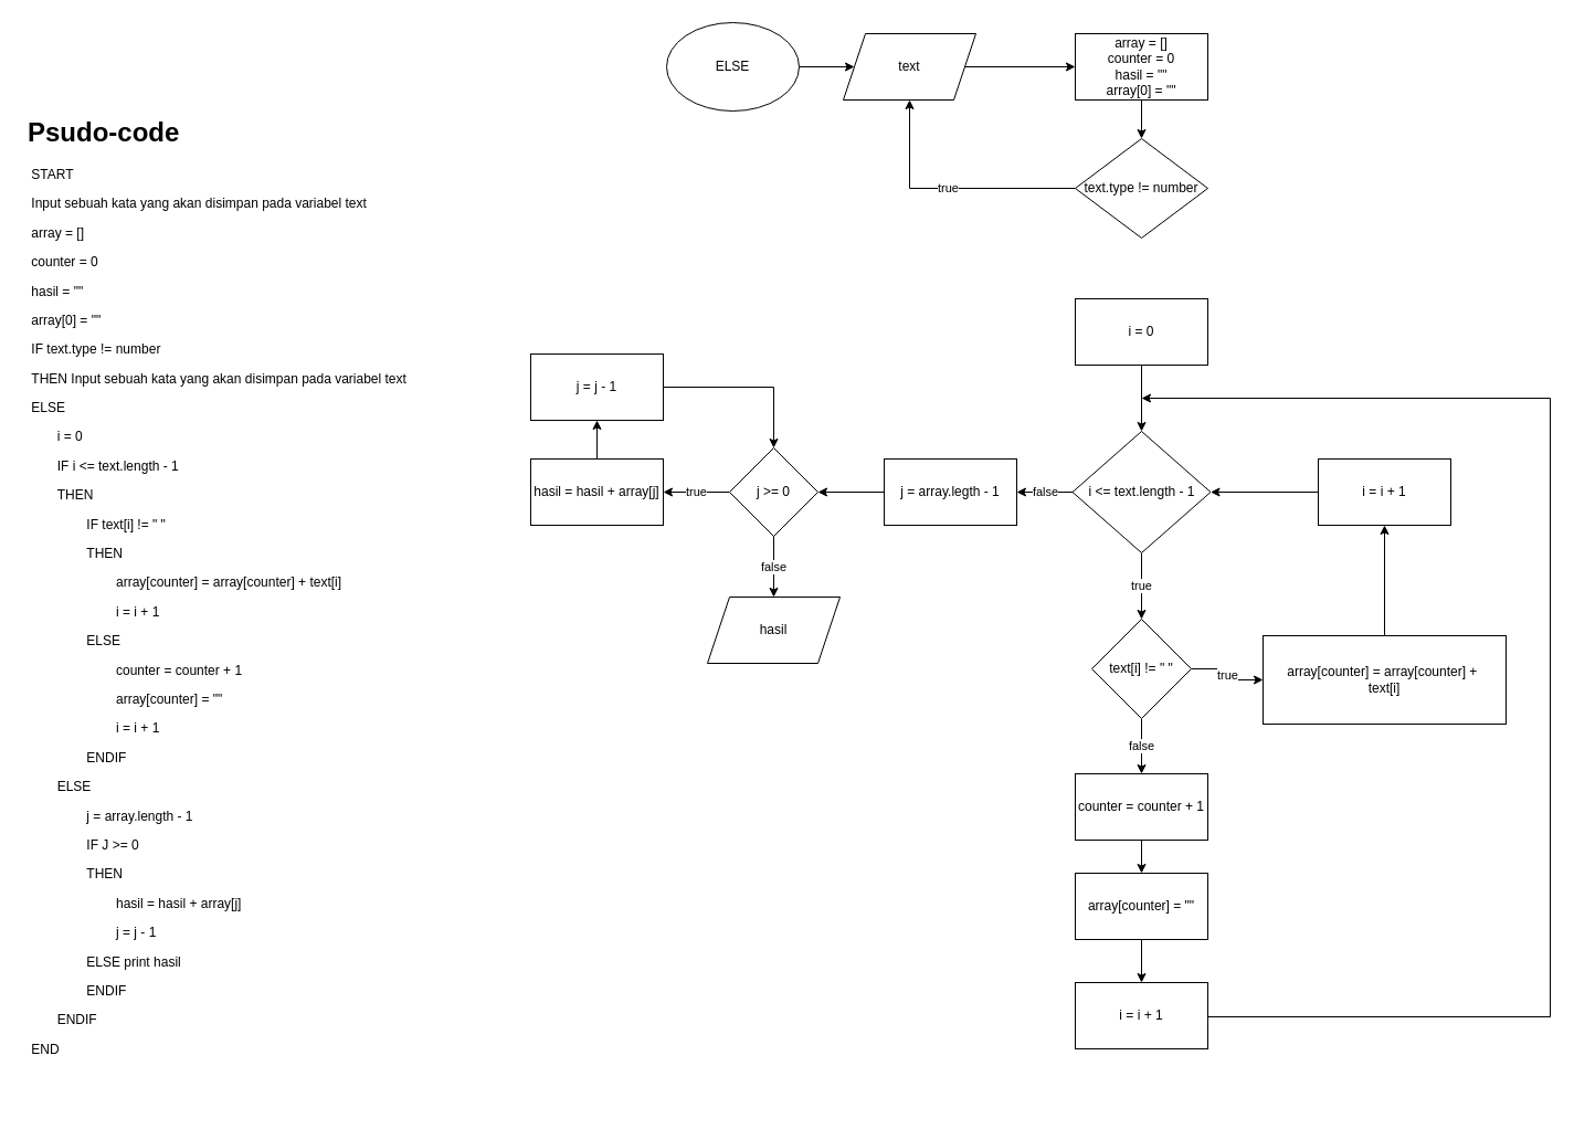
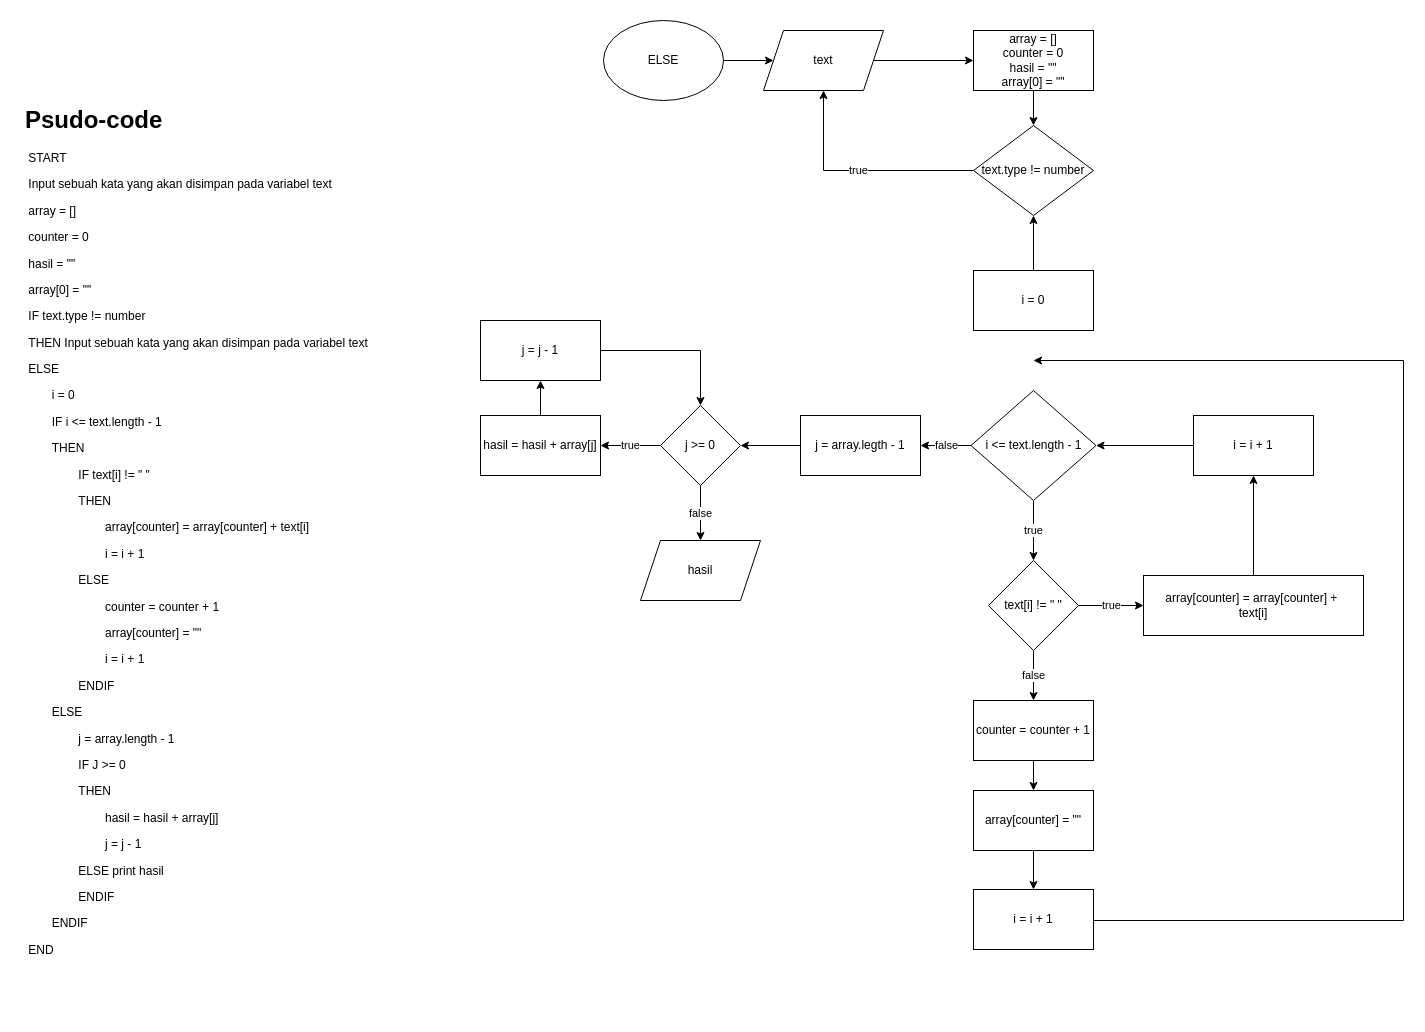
  <mxCell id="0" />
  <mxCell id="1" parent="0" />
  <mxCell id="2" style="edgeStyle=orthogonalEdgeStyle;rounded=0;orthogonalLoop=1;jettySize=auto;html=1;" parent="1" source="3" target="5" edge="1"><mxGeometry relative="1" as="geometry" /></mxCell>
  <mxCell id="3" value="ELSE" style="ellipse;whiteSpace=wrap;html=1;" parent="1" vertex="1"><mxGeometry x="603" y="20" width="120" height="80" as="geometry" /></mxCell>
  <mxCell id="4" style="edgeStyle=orthogonalEdgeStyle;rounded=0;orthogonalLoop=1;jettySize=auto;html=1;entryX=0;entryY=0.5;entryDx=0;entryDy=0;" parent="1" source="5" target="7" edge="1"><mxGeometry relative="1" as="geometry" /></mxCell>
  <mxCell id="5" value="text" style="shape=parallelogram;perimeter=parallelogramPerimeter;whiteSpace=wrap;html=1;fixedSize=1;" parent="1" vertex="1"><mxGeometry x="763" y="30" width="120" height="60" as="geometry" /></mxCell>
  <mxCell id="6" style="edgeStyle=orthogonalEdgeStyle;rounded=0;orthogonalLoop=1;jettySize=auto;html=1;entryX=0.5;entryY=0;entryDx=0;entryDy=0;" parent="1" source="7" target="9" edge="1"><mxGeometry relative="1" as="geometry" /></mxCell>
  <mxCell id="7" value="array = []&lt;br&gt;counter = 0&lt;br&gt;hasil = &quot;&quot;&lt;br&gt;array[0] = &quot;&quot;" style="rounded=0;whiteSpace=wrap;html=1;" parent="1" vertex="1"><mxGeometry x="973" y="30" width="120" height="60" as="geometry" /></mxCell>
  <mxCell id="8" value="true" style="edgeStyle=orthogonalEdgeStyle;rounded=0;orthogonalLoop=1;jettySize=auto;html=1;entryX=0.5;entryY=1;entryDx=0;entryDy=0;" parent="1" source="9" target="5" edge="1"><mxGeometry relative="1" as="geometry" /></mxCell>
  <mxCell id="9" value="text.type != number" style="rhombus;whiteSpace=wrap;html=1;" parent="1" vertex="1"><mxGeometry x="973" y="125" width="120" height="90" as="geometry" /></mxCell>
- <mxCell id="10" style="edgeStyle=orthogonalEdgeStyle;rounded=0;orthogonalLoop=1;jettySize=auto;html=1;entryX=0.5;entryY=0;entryDx=0;entryDy=0;" parent="1" source="11" target="14" edge="1"><mxGeometry relative="1" as="geometry" /></mxCell>
+ <mxCell id="10" style="edgeStyle=orthogonalEdgeStyle;rounded=0;orthogonalLoop=1;jettySize=auto;html=1;" parent="1" source="11" target="9" edge="1"><mxGeometry relative="1" as="geometry" /></mxCell>
  <mxCell id="11" value="i = 0" style="rounded=0;whiteSpace=wrap;html=1;" parent="1" vertex="1"><mxGeometry x="973" y="270" width="120" height="60" as="geometry" /></mxCell>
  <mxCell id="12" value="true" style="edgeStyle=orthogonalEdgeStyle;rounded=0;orthogonalLoop=1;jettySize=auto;html=1;entryX=0.5;entryY=0;entryDx=0;entryDy=0;" parent="1" source="14" target="17" edge="1"><mxGeometry relative="1" as="geometry" /></mxCell>
  <mxCell id="13" value="false" style="edgeStyle=orthogonalEdgeStyle;rounded=0;orthogonalLoop=1;jettySize=auto;html=1;" parent="1" source="14" target="27" edge="1"><mxGeometry relative="1" as="geometry" /></mxCell>
  <mxCell id="14" value="i &amp;lt;= text.length - 1" style="rhombus;whiteSpace=wrap;html=1;" parent="1" vertex="1"><mxGeometry x="970.5" y="390" width="125" height="110" as="geometry" /></mxCell>
  <mxCell id="15" value="false" style="edgeStyle=orthogonalEdgeStyle;rounded=0;orthogonalLoop=1;jettySize=auto;html=1;" parent="1" source="17" target="19" edge="1"><mxGeometry relative="1" as="geometry" /></mxCell>
  <mxCell id="16" value="true" style="edgeStyle=orthogonalEdgeStyle;rounded=0;orthogonalLoop=1;jettySize=auto;html=1;entryX=0;entryY=0.5;entryDx=0;entryDy=0;" parent="1" source="17" target="22" edge="1"><mxGeometry relative="1" as="geometry" /></mxCell>
  <mxCell id="17" value="text[i] != &quot; &quot;" style="rhombus;whiteSpace=wrap;html=1;" parent="1" vertex="1"><mxGeometry x="988" y="560" width="90" height="90" as="geometry" /></mxCell>
  <mxCell id="18" style="edgeStyle=orthogonalEdgeStyle;rounded=0;orthogonalLoop=1;jettySize=auto;html=1;" edge="1" parent="1" source="19" target="38"><mxGeometry relative="1" as="geometry" /></mxCell>
  <mxCell id="19" value="counter = counter + 1" style="rounded=0;whiteSpace=wrap;html=1;" parent="1" vertex="1"><mxGeometry x="973" y="700" width="120" height="60" as="geometry" /></mxCell>
  <mxCell id="20" style="edgeStyle=orthogonalEdgeStyle;rounded=0;orthogonalLoop=1;jettySize=auto;html=1;exitX=1;exitY=0.5;exitDx=0;exitDy=0;" parent="1" source="25" edge="1"><mxGeometry relative="1" as="geometry"><mxPoint x="1033" y="360" as="targetPoint" /><Array as="points"><mxPoint x="1093" y="920" /><mxPoint x="1403" y="920" /><mxPoint x="1403" y="360" /></Array></mxGeometry></mxCell>
  <mxCell id="21" style="edgeStyle=orthogonalEdgeStyle;rounded=0;orthogonalLoop=1;jettySize=auto;html=1;entryX=0.5;entryY=1;entryDx=0;entryDy=0;" parent="1" source="22" target="24" edge="1"><mxGeometry relative="1" as="geometry" /></mxCell>
- <mxCell id="22" value="array[counter] = array[counter] +&amp;nbsp;&lt;br&gt;text[i]" style="rounded=0;whiteSpace=wrap;html=1;" parent="1" vertex="1"><mxGeometry x="1143" y="575" width="220" height="80" as="geometry" /></mxCell>
+ <mxCell id="22" value="array[counter] = array[counter] +&amp;nbsp;&lt;br&gt;text[i]" style="rounded=0;whiteSpace=wrap;html=1;" parent="1" vertex="1"><mxGeometry x="1143" y="575" width="220" height="60" as="geometry" /></mxCell>
  <mxCell id="23" style="edgeStyle=orthogonalEdgeStyle;rounded=0;orthogonalLoop=1;jettySize=auto;html=1;entryX=1;entryY=0.5;entryDx=0;entryDy=0;" parent="1" source="24" target="14" edge="1"><mxGeometry relative="1" as="geometry" /></mxCell>
  <mxCell id="24" value="i = i + 1" style="rounded=0;whiteSpace=wrap;html=1;" parent="1" vertex="1"><mxGeometry x="1193" y="415" width="120" height="60" as="geometry" /></mxCell>
  <mxCell id="25" value="i = i + 1" style="rounded=0;whiteSpace=wrap;html=1;" parent="1" vertex="1"><mxGeometry x="973" y="889" width="120" height="60" as="geometry" /></mxCell>
  <mxCell id="26" style="edgeStyle=orthogonalEdgeStyle;rounded=0;orthogonalLoop=1;jettySize=auto;html=1;entryX=1;entryY=0.5;entryDx=0;entryDy=0;" parent="1" source="27" target="30" edge="1"><mxGeometry relative="1" as="geometry" /></mxCell>
  <mxCell id="27" value="j = array.legth - 1" style="rounded=0;whiteSpace=wrap;html=1;" parent="1" vertex="1"><mxGeometry x="800" y="415" width="120" height="60" as="geometry" /></mxCell>
  <mxCell id="28" value="true" style="edgeStyle=orthogonalEdgeStyle;rounded=0;orthogonalLoop=1;jettySize=auto;html=1;entryX=1;entryY=0.5;entryDx=0;entryDy=0;" parent="1" source="30" target="32" edge="1"><mxGeometry relative="1" as="geometry" /></mxCell>
  <mxCell id="29" value="false" style="edgeStyle=orthogonalEdgeStyle;rounded=0;orthogonalLoop=1;jettySize=auto;html=1;entryX=0.5;entryY=0;entryDx=0;entryDy=0;" parent="1" source="30" target="35" edge="1"><mxGeometry relative="1" as="geometry" /></mxCell>
  <mxCell id="30" value="j &amp;gt;= 0" style="rhombus;whiteSpace=wrap;html=1;" parent="1" vertex="1"><mxGeometry x="660" y="405" width="80" height="80" as="geometry" /></mxCell>
  <mxCell id="31" style="edgeStyle=orthogonalEdgeStyle;rounded=0;orthogonalLoop=1;jettySize=auto;html=1;entryX=0.5;entryY=1;entryDx=0;entryDy=0;" parent="1" source="32" target="34" edge="1"><mxGeometry relative="1" as="geometry" /></mxCell>
  <mxCell id="32" value="hasil = hasil + array[j]" style="rounded=0;whiteSpace=wrap;html=1;" parent="1" vertex="1"><mxGeometry x="480" y="415" width="120" height="60" as="geometry" /></mxCell>
  <mxCell id="33" style="edgeStyle=orthogonalEdgeStyle;rounded=0;orthogonalLoop=1;jettySize=auto;html=1;entryX=0.5;entryY=0;entryDx=0;entryDy=0;" parent="1" source="34" target="30" edge="1"><mxGeometry relative="1" as="geometry" /></mxCell>
  <mxCell id="34" value="j = j - 1" style="rounded=0;whiteSpace=wrap;html=1;" parent="1" vertex="1"><mxGeometry x="480" y="320" width="120" height="60" as="geometry" /></mxCell>
  <mxCell id="35" value="hasil" style="shape=parallelogram;perimeter=parallelogramPerimeter;whiteSpace=wrap;html=1;fixedSize=1;" parent="1" vertex="1"><mxGeometry x="640" y="540" width="120" height="60" as="geometry" /></mxCell>
  <mxCell id="36" value="&lt;h1&gt;Psudo-code&lt;/h1&gt;&lt;p&gt;&amp;nbsp;START&lt;/p&gt;&lt;p&gt;&amp;nbsp;Input sebuah kata yang akan disimpan pada variabel text&lt;/p&gt;&lt;p&gt;&amp;nbsp;array = []&lt;br&gt;&lt;/p&gt;&lt;p&gt;&amp;nbsp;counter = 0&lt;/p&gt;&lt;p&gt;&amp;nbsp;hasil = &quot;&quot;&lt;/p&gt;&lt;p&gt;&amp;nbsp;array[0] = &quot;&quot;&lt;/p&gt;&lt;p&gt;&amp;nbsp;IF text.type != number&lt;/p&gt;&lt;p&gt;&amp;nbsp;THEN Input sebuah kata yang akan disimpan pada variabel text&lt;/p&gt;&lt;p&gt;&amp;nbsp;ELSE&amp;nbsp;&lt;/p&gt;&lt;p&gt;&lt;span style=&quot;background-color: initial;&quot;&gt;&lt;span style=&quot;white-space: pre;&quot;&gt;&#09;&lt;/span&gt;i = 0&lt;/span&gt;&lt;/p&gt;&lt;p&gt;&amp;nbsp;&lt;span style=&quot;white-space: pre;&quot;&gt;&#09;&lt;/span&gt;IF i &amp;lt;= text.length - 1&lt;/p&gt;&lt;p&gt;&amp;nbsp;&lt;span style=&quot;white-space: pre;&quot;&gt;&#09;&lt;/span&gt;THEN&lt;/p&gt;&lt;p&gt;&lt;span style=&quot;white-space: pre;&quot;&gt;&#09;&lt;/span&gt;&lt;span style=&quot;white-space: pre;&quot;&gt;&#09;&lt;/span&gt;IF text[i] != &quot; &quot;&lt;/p&gt;&lt;p&gt;&amp;nbsp;&lt;span style=&quot;white-space: pre;&quot;&gt;&#09;&lt;/span&gt;&lt;span style=&quot;white-space: pre;&quot;&gt;&#09;&lt;/span&gt;THEN&lt;/p&gt;&lt;p&gt;&amp;nbsp;&lt;span style=&quot;white-space: pre;&quot;&gt;&#09;&lt;/span&gt;&lt;span style=&quot;white-space: pre;&quot;&gt;&#09;&lt;span style=&quot;white-space: pre;&quot;&gt;&#09;&lt;/span&gt;&lt;/span&gt;array[counter] = array[counter] + text[i]&lt;/p&gt;&lt;p&gt;&lt;span style=&quot;white-space: pre;&quot;&gt;&#09;&lt;/span&gt;&lt;span style=&quot;white-space: pre;&quot;&gt;&#09;&lt;span style=&quot;white-space: pre;&quot;&gt;&#09;&lt;/span&gt;&lt;/span&gt;i = i + 1&lt;/p&gt;&lt;p&gt;&lt;span style=&quot;white-space: pre;&quot;&gt;&#09;&lt;span style=&quot;white-space: pre;&quot;&gt;&#09;&lt;/span&gt;&lt;/span&gt;ELSE&lt;/p&gt;&lt;p&gt;&lt;span style=&quot;white-space: pre;&quot;&gt;&#09;&lt;span style=&quot;white-space: pre;&quot;&gt;&#09;&lt;/span&gt;&lt;span style=&quot;white-space: pre;&quot;&gt;&#09;&lt;/span&gt;c&lt;/span&gt;ounter = counter + 1&lt;/p&gt;&lt;p&gt;&lt;span style=&quot;white-space: pre;&quot;&gt;&#09;&lt;/span&gt;&lt;span style=&quot;white-space: pre;&quot;&gt;&#09;&lt;/span&gt;&lt;span style=&quot;white-space: pre;&quot;&gt;&#09;&lt;/span&gt;array[counter] = &quot;&quot;&lt;br&gt;&lt;/p&gt;&lt;p&gt;&amp;nbsp;&lt;span style=&quot;white-space: pre;&quot;&gt;&#09;&lt;/span&gt;&lt;span style=&quot;white-space: pre;&quot;&gt;&#09;&lt;/span&gt;&lt;span style=&quot;white-space: pre;&quot;&gt;&#09;&lt;/span&gt;i = i + 1&lt;/p&gt;&lt;p&gt;&lt;span style=&quot;white-space: pre;&quot;&gt;&#09;&lt;/span&gt;&lt;span style=&quot;white-space: pre;&quot;&gt;&#09;&lt;/span&gt;ENDIF&lt;br&gt;&lt;/p&gt;&lt;p&gt;&lt;span style=&quot;white-space: pre;&quot;&gt;&#09;&lt;/span&gt;ELSE&lt;/p&gt;&lt;p&gt;&amp;nbsp;&lt;span style=&quot;white-space: pre;&quot;&gt;&#09;&lt;/span&gt;&lt;span style=&quot;white-space: pre;&quot;&gt;&#09;&lt;/span&gt;j = array.length - 1&lt;/p&gt;&lt;p&gt;&lt;span style=&quot;white-space: pre;&quot;&gt;&#09;&lt;/span&gt;&lt;span style=&quot;white-space: pre;&quot;&gt;&#09;&lt;/span&gt;IF J &amp;gt;= 0&lt;/p&gt;&lt;p&gt;&lt;span style=&quot;white-space: pre;&quot;&gt;&#09;&lt;/span&gt;&lt;span style=&quot;white-space: pre;&quot;&gt;&#09;&lt;/span&gt;THEN&lt;/p&gt;&lt;p&gt;&amp;nbsp;&lt;span style=&quot;white-space: pre;&quot;&gt;&#09;&lt;/span&gt;&lt;span style=&quot;white-space: pre;&quot;&gt;&#09;&lt;/span&gt;&lt;span style=&quot;white-space: pre;&quot;&gt;&#09;&lt;/span&gt;hasil = hasil + array[j]&lt;/p&gt;&lt;p&gt;&lt;span style=&quot;white-space: pre;&quot;&gt;&#09;&lt;/span&gt;&lt;span style=&quot;white-space: pre;&quot;&gt;&#09;&lt;/span&gt;&lt;span style=&quot;white-space: pre;&quot;&gt;&#09;&lt;/span&gt;j = j - 1&lt;/p&gt;&lt;p&gt;&lt;span style=&quot;white-space: pre;&quot;&gt;&#09;&lt;/span&gt;&lt;span style=&quot;white-space: pre;&quot;&gt;&#09;&lt;/span&gt;ELSE print hasil&lt;/p&gt;&lt;p&gt;&lt;span style=&quot;white-space: pre;&quot;&gt;&#09;&lt;/span&gt;&lt;span style=&quot;white-space: pre;&quot;&gt;&#09;&lt;/span&gt;ENDIF&lt;br&gt;&lt;/p&gt;&lt;p&gt;&lt;span style=&quot;white-space: pre;&quot;&gt;&#09;&lt;/span&gt;ENDIF&lt;br&gt;&lt;/p&gt;&lt;p&gt;&amp;nbsp;END&lt;/p&gt;" style="text;html=1;strokeColor=none;fillColor=none;spacing=5;spacingTop=-20;whiteSpace=wrap;overflow=hidden;rounded=0;" parent="1" vertex="1"><mxGeometry x="20" y="100" width="380" height="910" as="geometry" /></mxCell>
  <mxCell id="37" style="edgeStyle=orthogonalEdgeStyle;rounded=0;orthogonalLoop=1;jettySize=auto;html=1;" edge="1" parent="1" source="38" target="25"><mxGeometry relative="1" as="geometry" /></mxCell>
  <mxCell id="38" value="array[counter] = &quot;&quot;" style="rounded=0;whiteSpace=wrap;html=1;" vertex="1" parent="1"><mxGeometry x="973" y="790" width="120" height="60" as="geometry" /></mxCell>
